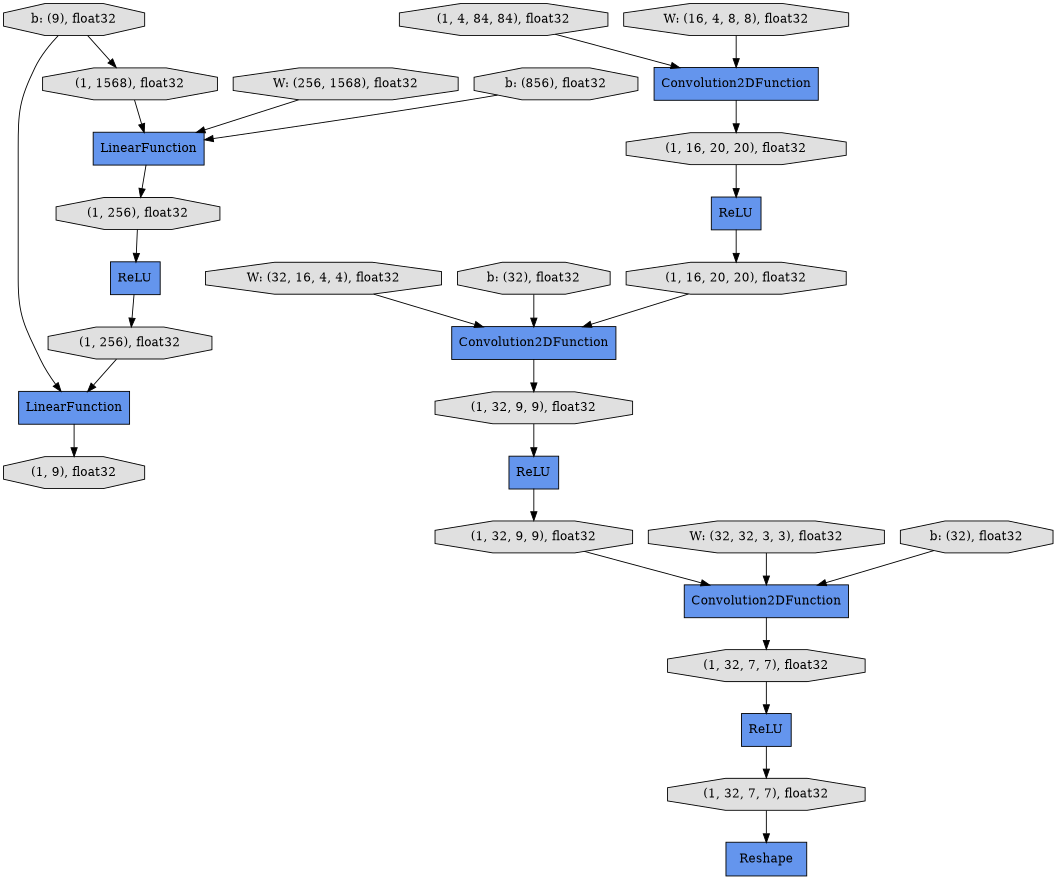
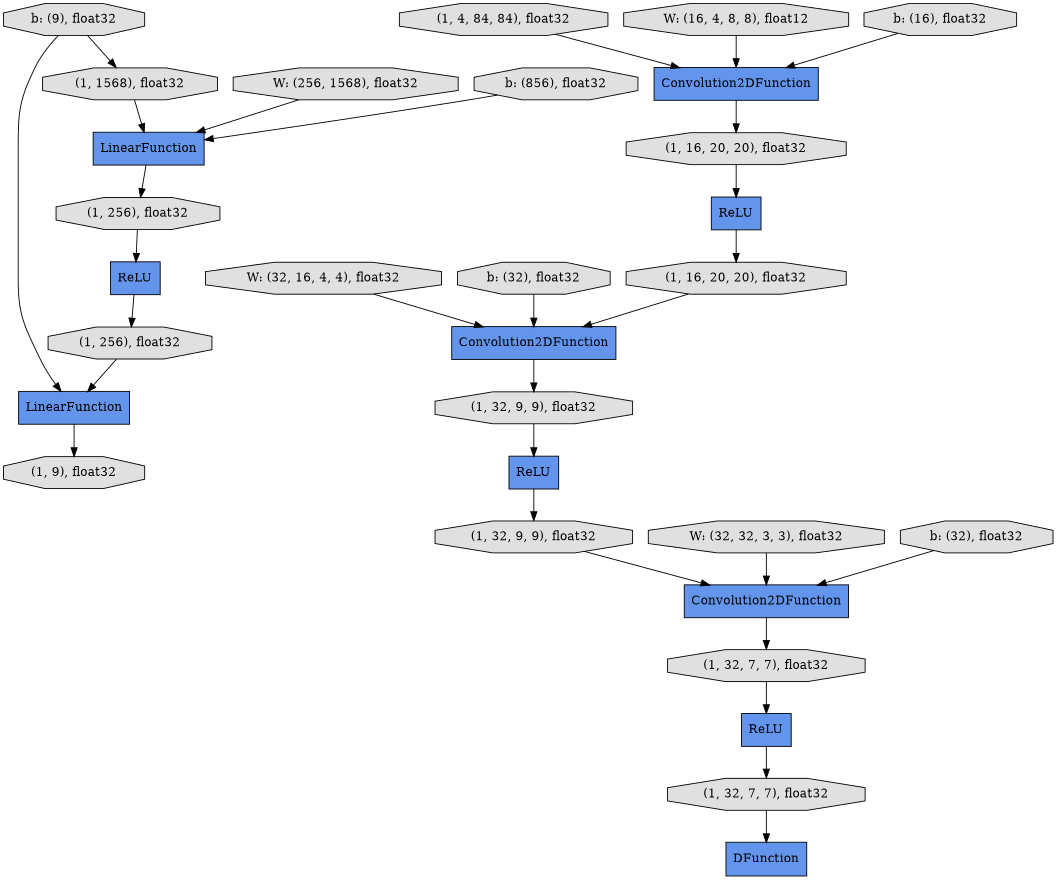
  digraph {
    rankdir=TB
    node [fillcolor="#E0E0E0" shape=octagon style=filled]
    n1 [fillcolor="#6495ED" label=LinearFunction shape=record]
    n2 [label="(1, 9), float32"]
    n3 [label="(1, 1568), float32"]
    n4 [fillcolor="#6495ED" label=LinearFunction shape=record]
    n5 [label="(1, 256), float32"]
    n6 [label="W: (32, 16, 4, 4), float32"]
    n7 [fillcolor="#6495ED" label=Convolution2DFunction shape=record]
    n8 [label="(1, 32, 9, 9), float32"]
    n9 [label="b: (9), float32"]
    n10 [label="b: (32), float32"]
    n11 [label="(1, 256), float32"]
    n12 [fillcolor="#6495ED" label=ReLU shape=record]
    n13 [fillcolor="#6495ED" label=ReLU shape=record]
    n14 [label="(1, 32, 9, 9), float32"]
    n15 [fillcolor="#6495ED" label=Convolution2DFunction shape=record]
    n16 [label="(1, 4, 84, 84), float32"]
    n17 [fillcolor="#6495ED" label=Convolution2DFunction shape=record]
    n18 [label="(1, 16, 20, 20), float32"]
    n19 [label="W: (32, 32, 3, 3), float32"]
    n20 [label="(1, 32, 7, 7), float32"]
    n21 [fillcolor="#6495ED" label=ReLU shape=record]
    n22 [label="(1, 16, 20, 20), float32"]
    n23 [label="b: (32), float32"]
    n24 [fillcolor="#6495ED" label=ReLU shape=record]
    n25 [label="(1, 32, 7, 7), float32"]
-   n26 [fillcolor="#6495ED" label=Reshape shape=record]
+   n26 [fillcolor="#6495ED" label=DFunction shape=record]
    n27 [label="W: (256, 1568), float32"]
    n28 [label="b: (856), float32"]
-   n29 [label="W: (16, 4, 8, 8), float32"]
+   n29 [label="W: (16, 4, 8, 8), float12"]
+   n30 [label="b: (16), float32"]
    n1 -> n2
    n3 -> n4
    n4 -> n5
    n5 -> n13
    n6 -> n7
    n7 -> n8
    n8 -> n12
    n9 -> n1
    n9 -> n3
    n10 -> n7
    n11 -> n1
    n12 -> n14
    n13 -> n11
    n14 -> n15
    n15 -> n20
    n16 -> n17
    n17 -> n18
    n18 -> n21
    n19 -> n15
    n20 -> n24
    n21 -> n22
    n22 -> n7
    n23 -> n15
    n24 -> n25
    n25 -> n26
    n27 -> n4
    n28 -> n4
    n29 -> n17
+   n30 -> n17
  }
